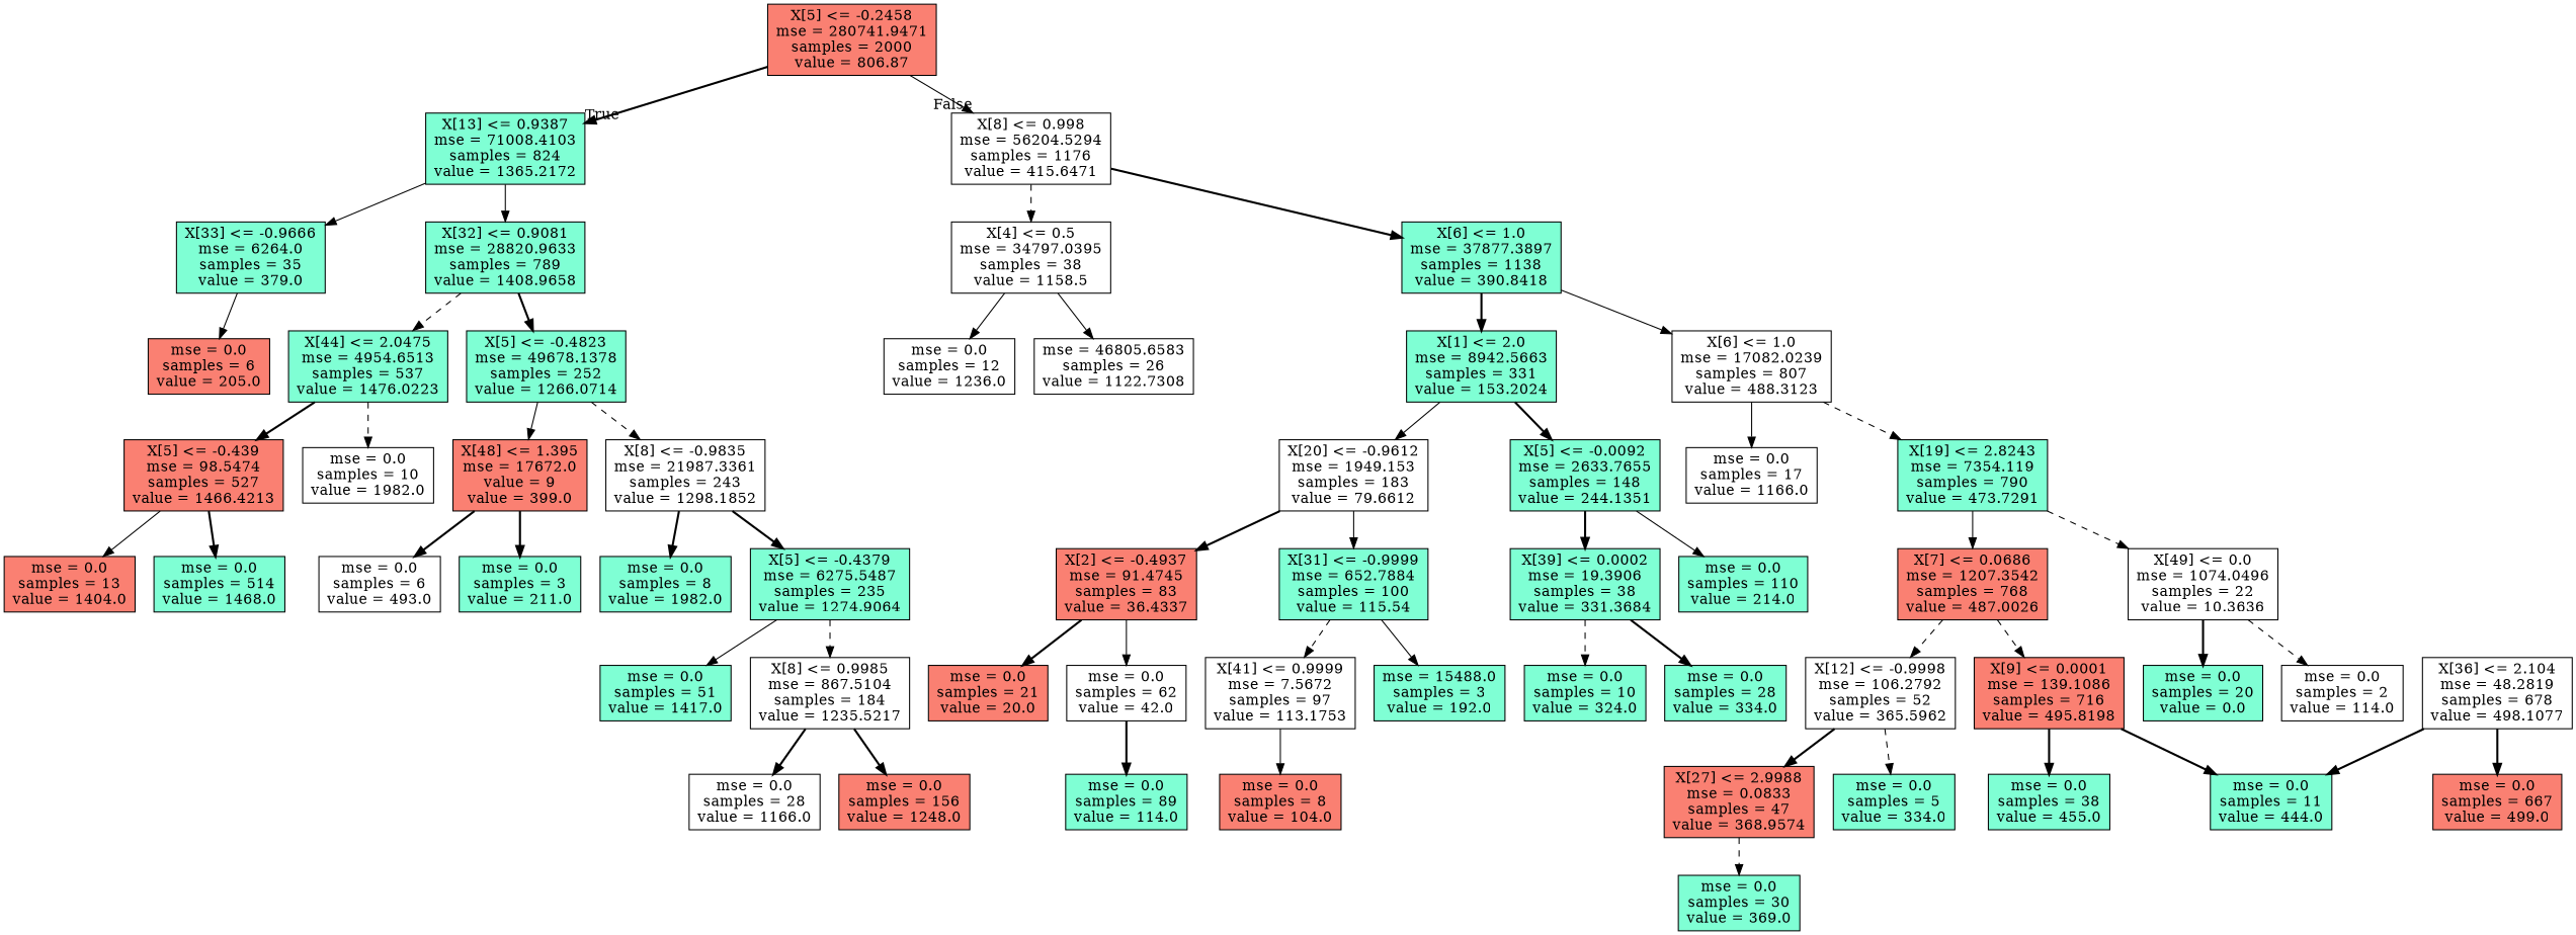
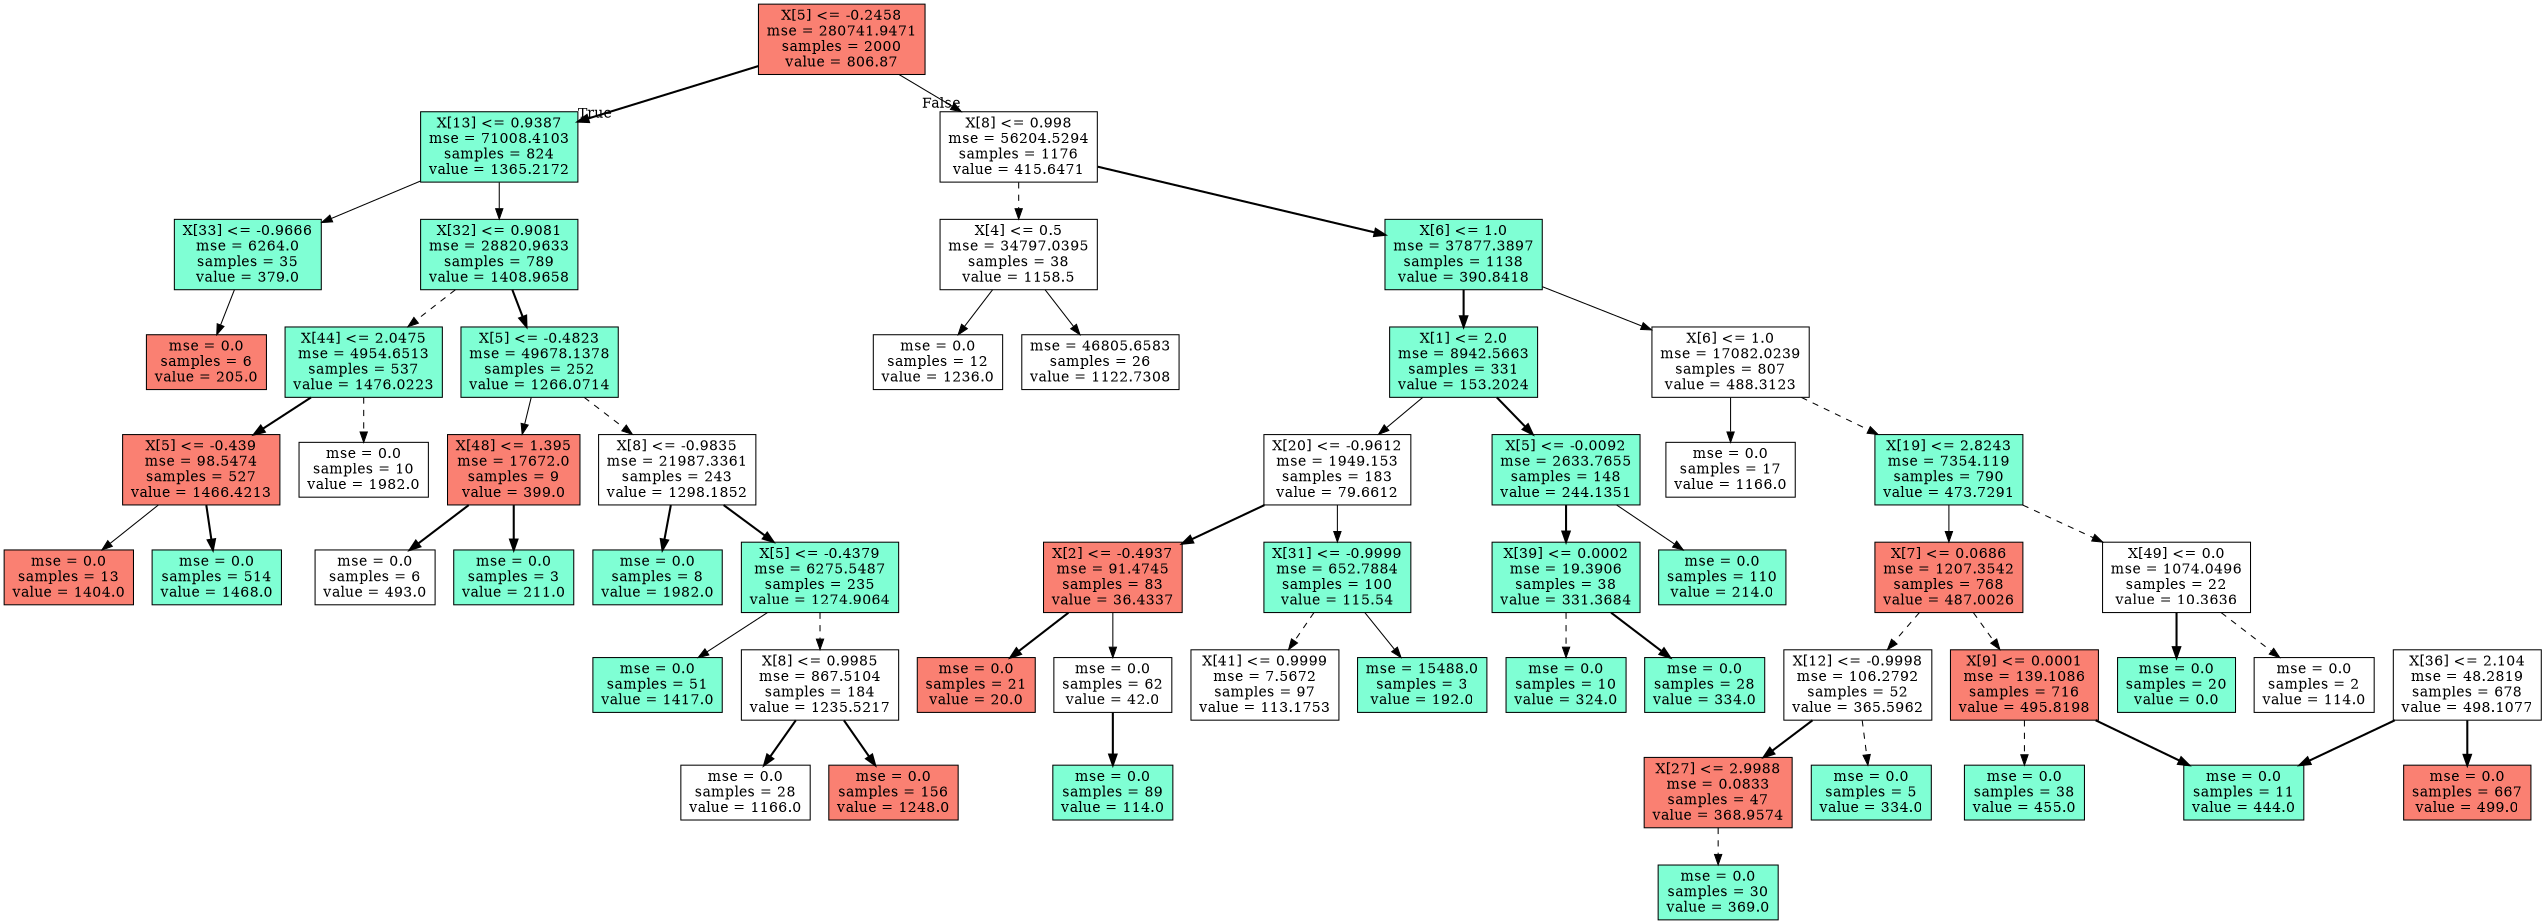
  digraph {
    node [fillcolor=aquamarine shape=box style=filled]
    edge [style=bold]
    n1 [fillcolor=salmon label="X[5] <= -0.2458\nmse = 280741.9471\nsamples = 2000\nvalue = 806.87"]
    n2 [label="X[13] <= 0.9387\nmse = 71008.4103\nsamples = 824\nvalue = 1365.2172"]
    n3 [fillcolor=white label="X[8] <= 0.998\nmse = 56204.5294\nsamples = 1176\nvalue = 415.6471"]
    n4 [label="X[33] <= -0.9666\nmse = 6264.0\nsamples = 35\nvalue = 379.0"]
    n5 [label="X[32] <= 0.9081\nmse = 28820.9633\nsamples = 789\nvalue = 1408.9658"]
    n6 [fillcolor=white label="X[4] <= 0.5\nmse = 34797.0395\nsamples = 38\nvalue = 1158.5"]
    n7 [label="X[6] <= 1.0\nmse = 37877.3897\nsamples = 1138\nvalue = 390.8418"]
    n8 [fillcolor=salmon label="mse = 0.0\nsamples = 6\nvalue = 205.0"]
    n9 [label="X[44] <= 2.0475\nmse = 4954.6513\nsamples = 537\nvalue = 1476.0223"]
    n10 [label="X[5] <= -0.4823\nmse = 49678.1378\nsamples = 252\nvalue = 1266.0714"]
    n11 [fillcolor=salmon label="X[5] <= -0.439\nmse = 98.5474\nsamples = 527\nvalue = 1466.4213"]
    n12 [fillcolor=white label="mse = 0.0\nsamples = 10\nvalue = 1982.0"]
-   n13 [fillcolor=salmon label="X[48] <= 1.395\nmse = 17672.0\nvalue = 9\nvalue = 399.0"]
+   n13 [fillcolor=salmon label="X[48] <= 1.395\nmse = 17672.0\nsamples = 9\nvalue = 399.0"]
    n14 [fillcolor=white label="X[8] <= -0.9835\nmse = 21987.3361\nsamples = 243\nvalue = 1298.1852"]
    n15 [fillcolor=salmon label="mse = 0.0\nsamples = 13\nvalue = 1404.0"]
    n16 [label="mse = 0.0\nsamples = 514\nvalue = 1468.0"]
    n17 [fillcolor=white label="mse = 0.0\nsamples = 6\nvalue = 493.0"]
    n18 [label="mse = 0.0\nsamples = 3\nvalue = 211.0"]
    n19 [label="mse = 0.0\nsamples = 8\nvalue = 1982.0"]
    n20 [label="X[5] <= -0.4379\nmse = 6275.5487\nsamples = 235\nvalue = 1274.9064"]
    n21 [label="mse = 0.0\nsamples = 51\nvalue = 1417.0"]
    n22 [fillcolor=white label="X[8] <= 0.9985\nmse = 867.5104\nsamples = 184\nvalue = 1235.5217"]
    n23 [fillcolor=white label="mse = 0.0\nsamples = 28\nvalue = 1166.0"]
    n24 [fillcolor=salmon label="mse = 0.0\nsamples = 156\nvalue = 1248.0"]
    n25 [fillcolor=white label="mse = 0.0\nsamples = 12\nvalue = 1236.0"]
    n26 [fillcolor=white label="mse = 46805.6583\nsamples = 26\nvalue = 1122.7308"]
    n27 [label="X[1] <= 2.0\nmse = 8942.5663\nsamples = 331\nvalue = 153.2024"]
    n28 [fillcolor=white label="X[6] <= 1.0\nmse = 17082.0239\nsamples = 807\nvalue = 488.3123"]
    n29 [fillcolor=white label="X[20] <= -0.9612\nmse = 1949.153\nsamples = 183\nvalue = 79.6612"]
    n30 [label="X[5] <= -0.0092\nmse = 2633.7655\nsamples = 148\nvalue = 244.1351"]
    n31 [fillcolor=white label="mse = 0.0\nsamples = 17\nvalue = 1166.0"]
    n32 [label="X[19] <= 2.8243\nmse = 7354.119\nsamples = 790\nvalue = 473.7291"]
    n33 [fillcolor=salmon label="X[2] <= -0.4937\nmse = 91.4745\nsamples = 83\nvalue = 36.4337"]
    n34 [label="X[31] <= -0.9999\nmse = 652.7884\nsamples = 100\nvalue = 115.54"]
    n35 [label="X[39] <= 0.0002\nmse = 19.3906\nsamples = 38\nvalue = 331.3684"]
    n36 [label="mse = 0.0\nsamples = 110\nvalue = 214.0"]
    n37 [fillcolor=salmon label="mse = 0.0\nsamples = 21\nvalue = 20.0"]
    n38 [fillcolor=white label="mse = 0.0\nsamples = 62\nvalue = 42.0"]
    n39 [fillcolor=white label="X[41] <= 0.9999\nmse = 7.5672\nsamples = 97\nvalue = 113.1753"]
    n40 [label="mse = 15488.0\nsamples = 3\nvalue = 192.0"]
    n41 [label="mse = 0.0\nsamples = 89\nvalue = 114.0"]
-   n42 [fillcolor=salmon label="mse = 0.0\nsamples = 8\nvalue = 104.0"]
    n43 [label="mse = 0.0\nsamples = 10\nvalue = 324.0"]
    n44 [label="mse = 0.0\nsamples = 28\nvalue = 334.0"]
    n45 [fillcolor=salmon label="X[7] <= 0.0686\nmse = 1207.3542\nsamples = 768\nvalue = 487.0026"]
    n46 [fillcolor=white label="X[49] <= 0.0\nmse = 1074.0496\nsamples = 22\nvalue = 10.3636"]
    n47 [fillcolor=white label="X[12] <= -0.9998\nmse = 106.2792\nsamples = 52\nvalue = 365.5962"]
    n48 [fillcolor=salmon label="X[9] <= 0.0001\nmse = 139.1086\nsamples = 716\nvalue = 495.8198"]
    n49 [label="mse = 0.0\nsamples = 20\nvalue = 0.0"]
    n50 [fillcolor=white label="mse = 0.0\nsamples = 2\nvalue = 114.0"]
    n51 [fillcolor=salmon label="X[27] <= 2.9988\nmse = 0.0833\nsamples = 47\nvalue = 368.9574"]
    n52 [label="mse = 0.0\nsamples = 5\nvalue = 334.0"]
    n53 [label="mse = 0.0\nsamples = 38\nvalue = 455.0"]
    n54 [label="mse = 0.0\nsamples = 11\nvalue = 444.0"]
    n55 [label="mse = 0.0\nsamples = 30\nvalue = 369.0"]
    n56 [fillcolor=white label="X[36] <= 2.104\nmse = 48.2819\nsamples = 678\nvalue = 498.1077"]
    n57 [fillcolor=salmon label="mse = 0.0\nsamples = 667\nvalue = 499.0"]
    n1 -> n2 [headlabel=True labelangle=45 labeldistance=2.5]
    n1 -> n3 [headlabel=False labelangle=-45 labeldistance=2.5 style=solid]
    n2 -> n4 [style=solid]
    n2 -> n5 [style=solid]
    n3 -> n6 [style=dashed]
    n3 -> n7
    n4 -> n8 [style=solid]
    n5 -> n9 [style=dashed]
    n5 -> n10
    n6 -> n25 [style=solid]
    n6 -> n26 [style=solid]
    n7 -> n27
    n7 -> n28 [style=solid]
    n9 -> n11
    n9 -> n12 [style=dashed]
    n10 -> n13 [style=solid]
    n10 -> n14 [style=dashed]
    n11 -> n15 [style=solid]
    n11 -> n16
    n13 -> n17
    n13 -> n18
    n14 -> n19
    n14 -> n20
    n20 -> n21 [style=solid]
    n20 -> n22 [style=dashed]
    n22 -> n23
    n22 -> n24
    n27 -> n29 [style=solid]
    n27 -> n30
    n28 -> n31 [style=solid]
    n28 -> n32 [style=dashed]
    n29 -> n33
    n29 -> n34 [style=solid]
    n30 -> n35
    n30 -> n36 [style=solid]
    n32 -> n45 [style=solid]
    n32 -> n46 [style=dashed]
    n33 -> n37
    n33 -> n38 [style=solid]
    n34 -> n39 [style=dashed]
    n34 -> n40 [style=solid]
    n35 -> n43 [style=dashed]
    n35 -> n44
    n38 -> n41
-   n39 -> n42 [style=solid]
    n45 -> n47 [style=dashed]
    n45 -> n48 [style=dashed]
    n46 -> n49
    n46 -> n50 [style=dashed]
    n47 -> n51
    n47 -> n52 [style=dashed]
-   n48 -> n53
+   n48 -> n53 [style=dashed]
    n48 -> n54
    n51 -> n55 [style=dashed]
    n56 -> n54
    n56 -> n57
  }
